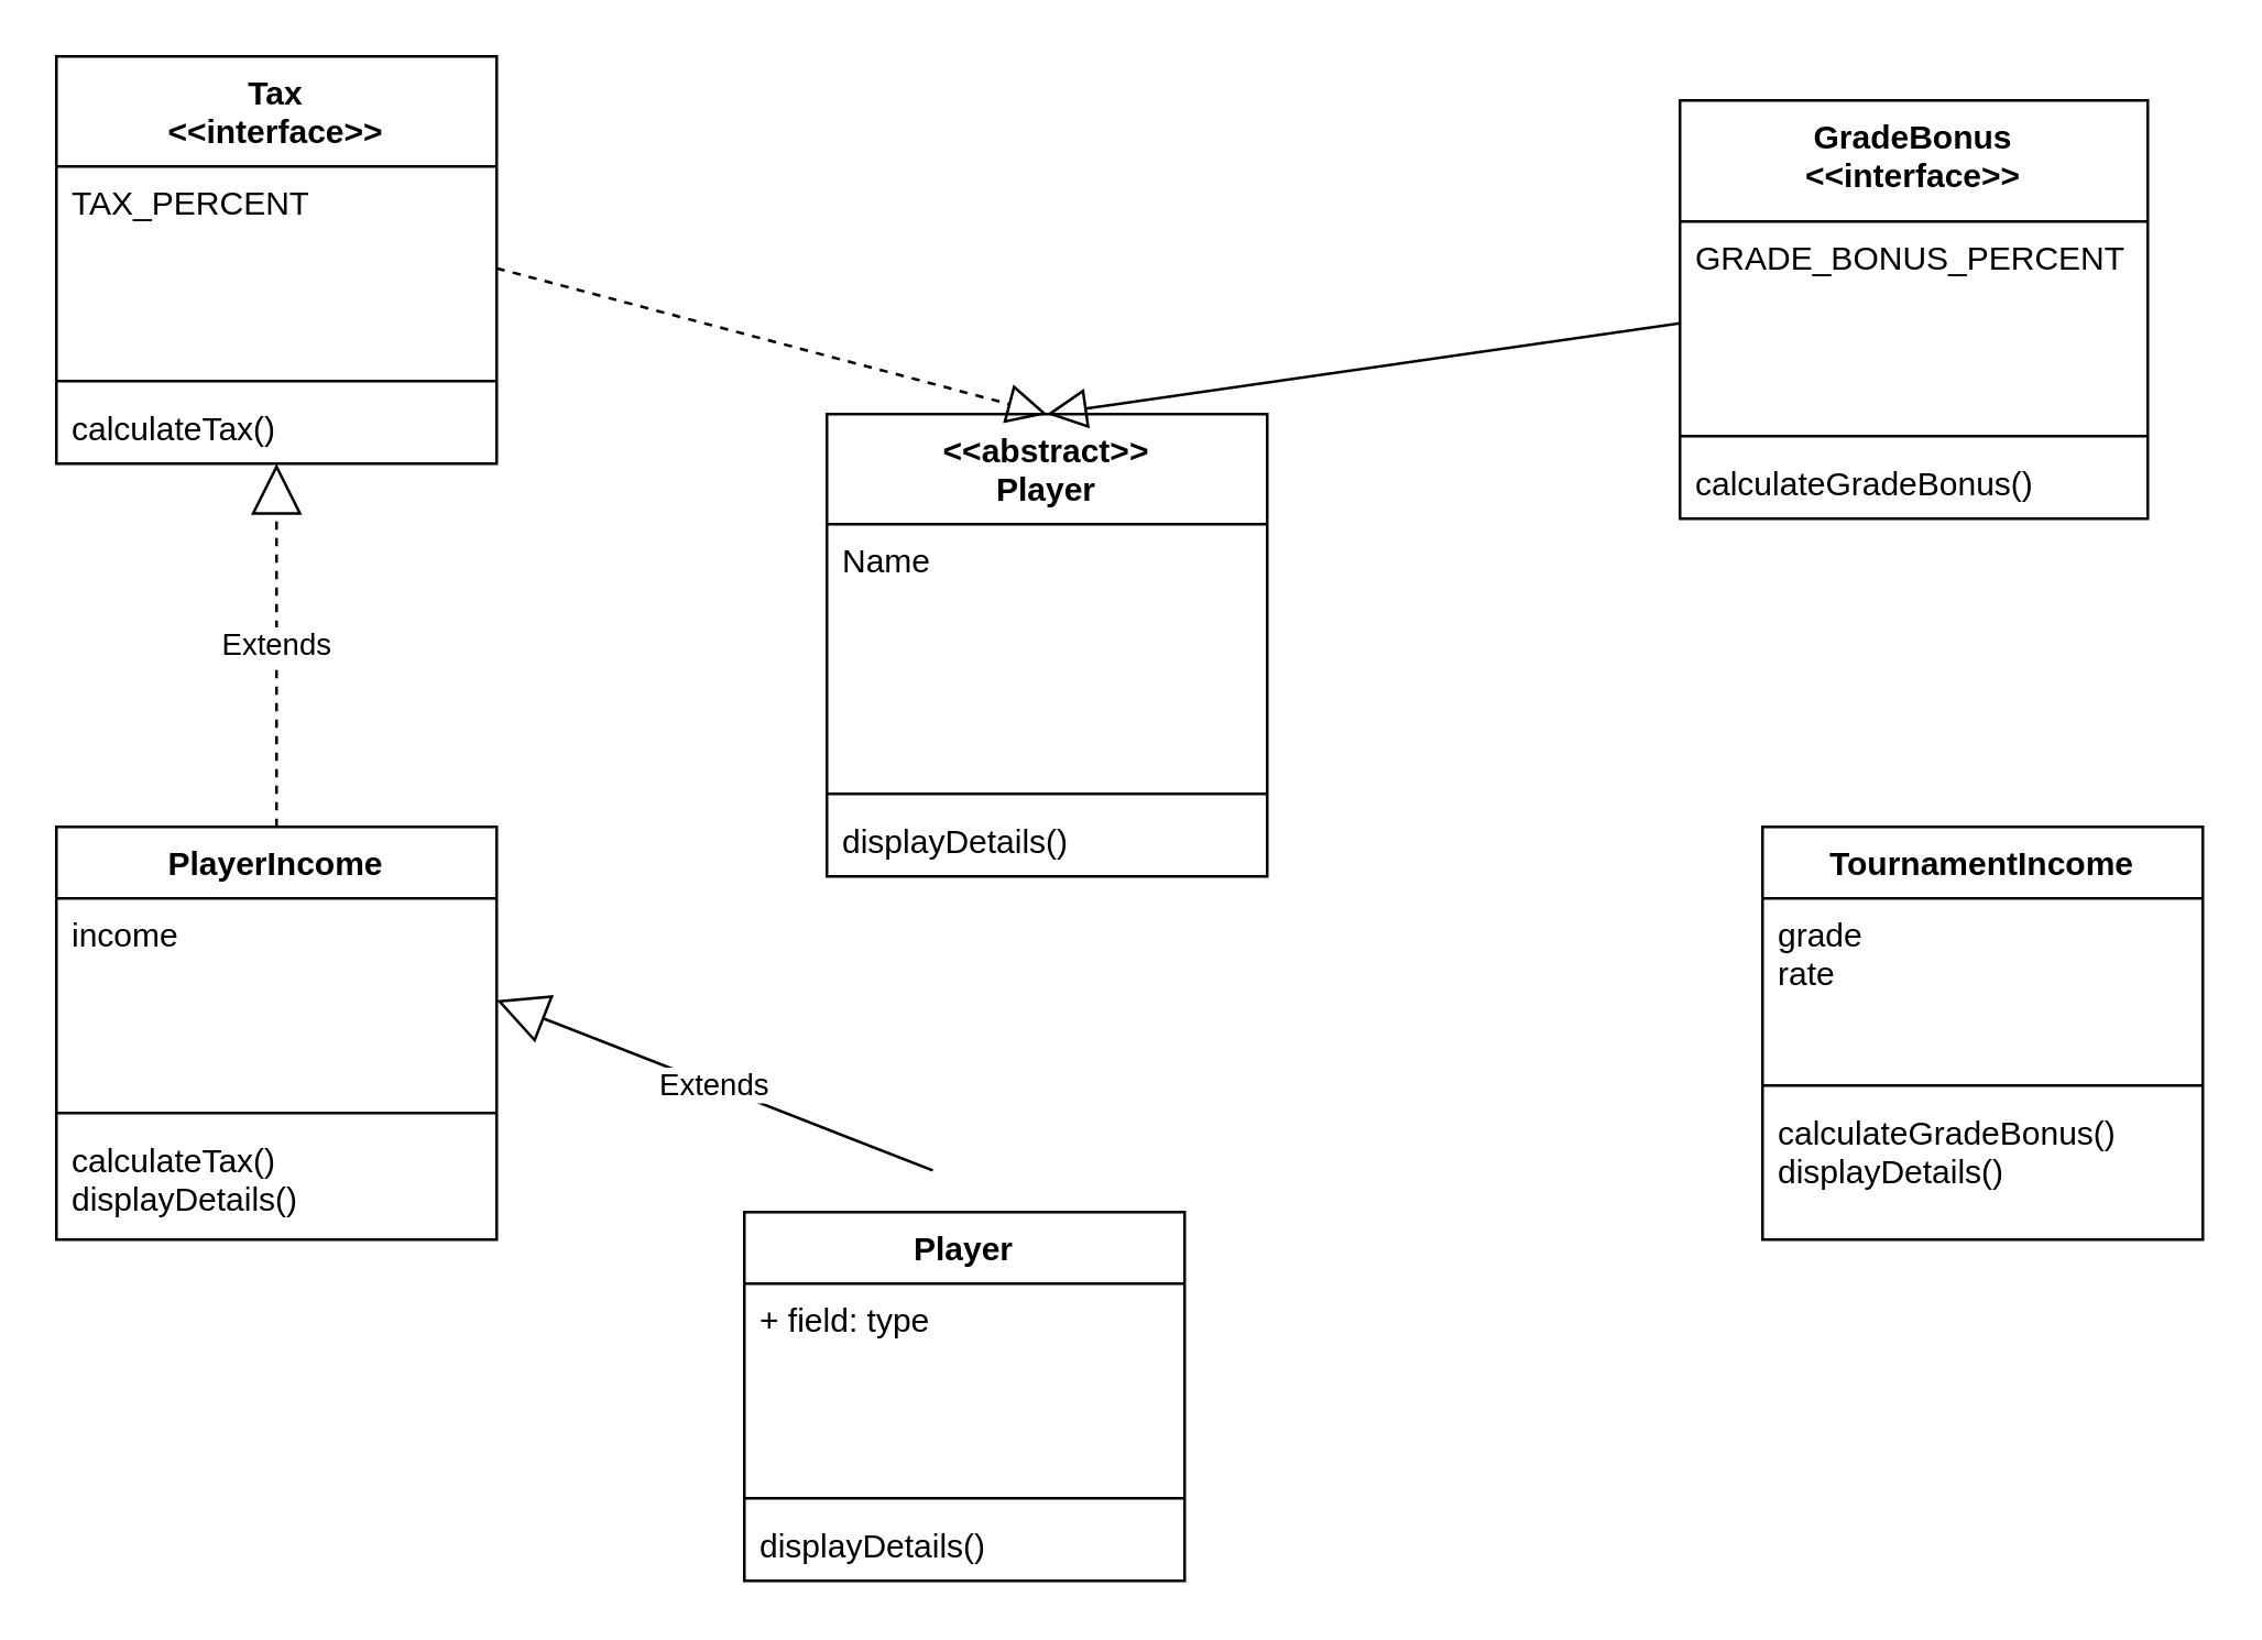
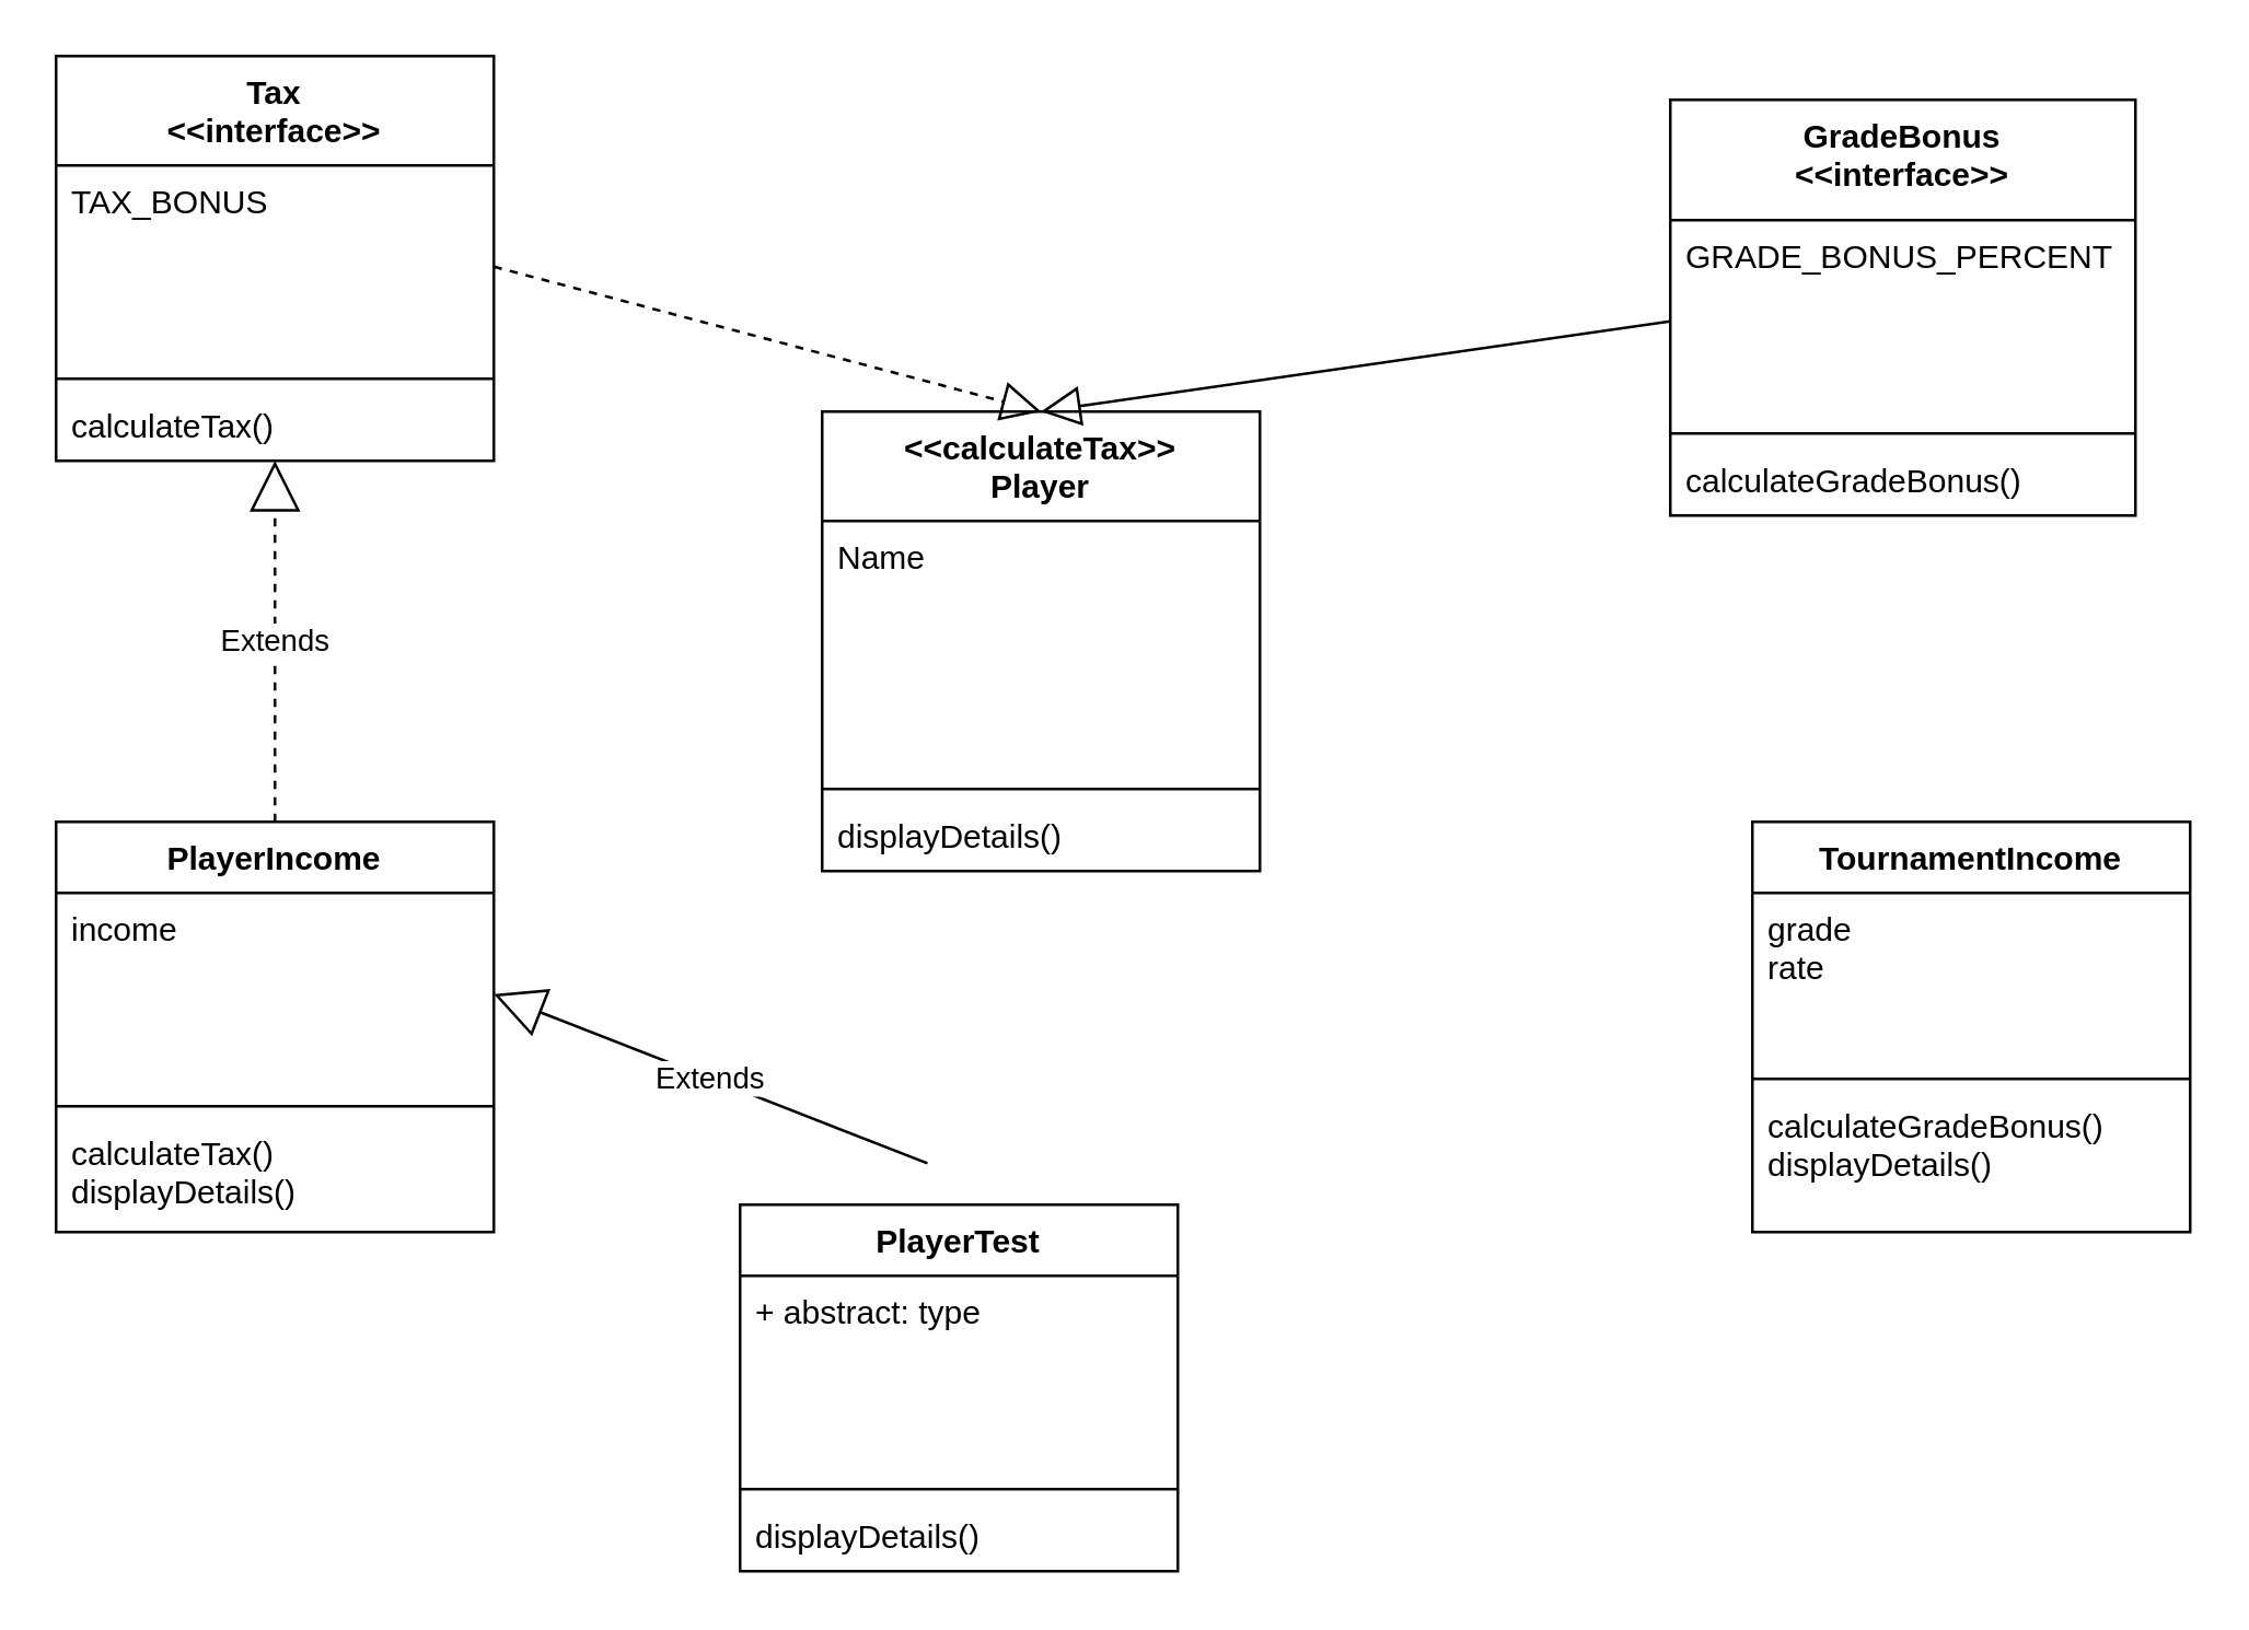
  <mxCell id="0" />
  <mxCell id="1" parent="0" />
  <mxCell id="2" value="&lt;div&gt;&lt;span style=&quot;background-color: initial;&quot;&gt;Tax&lt;/span&gt;&lt;br&gt;&lt;/div&gt;&lt;div&gt;&amp;lt;&amp;lt;interface&amp;gt;&amp;gt;&lt;span style=&quot;background-color: initial;&quot;&gt;&lt;br&gt;&lt;/span&gt;&lt;/div&gt;" style="swimlane;fontStyle=1;align=center;verticalAlign=top;childLayout=stackLayout;horizontal=1;startSize=40;horizontalStack=0;resizeParent=1;resizeParentMax=0;resizeLast=0;collapsible=1;marginBottom=0;whiteSpace=wrap;html=1;" parent="1" vertex="1"><mxGeometry x="20" y="20" width="160" height="148" as="geometry"><mxRectangle x="135" y="-150" width="80" height="40" as="alternateBounds" /></mxGeometry></mxCell>
- <mxCell id="3" value="TAX_PERCENT" style="text;strokeColor=none;fillColor=none;align=left;verticalAlign=top;spacingLeft=4;spacingRight=4;overflow=hidden;rotatable=0;points=[[0,0.5],[1,0.5]];portConstraint=eastwest;whiteSpace=wrap;html=1;" parent="2" vertex="1"><mxGeometry y="40" width="160" height="74" as="geometry" /></mxCell>
+ <mxCell id="3" value="TAX_BONUS" style="text;strokeColor=none;fillColor=none;align=left;verticalAlign=top;spacingLeft=4;spacingRight=4;overflow=hidden;rotatable=0;points=[[0,0.5],[1,0.5]];portConstraint=eastwest;whiteSpace=wrap;html=1;" parent="2" vertex="1"><mxGeometry y="40" width="160" height="74" as="geometry" /></mxCell>
  <mxCell id="4" value="" style="line;strokeWidth=1;fillColor=none;align=left;verticalAlign=middle;spacingTop=-1;spacingLeft=3;spacingRight=3;rotatable=0;labelPosition=right;points=[];portConstraint=eastwest;strokeColor=inherit;" parent="2" vertex="1"><mxGeometry y="114" width="160" height="8" as="geometry" /></mxCell>
  <mxCell id="5" value="calculateTax()" style="text;strokeColor=none;fillColor=none;align=left;verticalAlign=top;spacingLeft=4;spacingRight=4;overflow=hidden;rotatable=0;points=[[0,0.5],[1,0.5]];portConstraint=eastwest;whiteSpace=wrap;html=1;" parent="2" vertex="1"><mxGeometry y="122" width="160" height="26" as="geometry" /></mxCell>
  <mxCell id="6" value="PlayerIncome" style="swimlane;fontStyle=1;align=center;verticalAlign=top;childLayout=stackLayout;horizontal=1;startSize=26;horizontalStack=0;resizeParent=1;resizeParentMax=0;resizeLast=0;collapsible=1;marginBottom=0;whiteSpace=wrap;html=1;" parent="1" vertex="1"><mxGeometry x="20" y="300" width="160" height="150" as="geometry"><mxRectangle x="90" y="110" width="110" height="30" as="alternateBounds" /></mxGeometry></mxCell>
  <mxCell id="7" value="income" style="text;strokeColor=none;fillColor=none;align=left;verticalAlign=top;spacingLeft=4;spacingRight=4;overflow=hidden;rotatable=0;points=[[0,0.5],[1,0.5]];portConstraint=eastwest;whiteSpace=wrap;html=1;" parent="6" vertex="1"><mxGeometry y="26" width="160" height="74" as="geometry" /></mxCell>
  <mxCell id="8" value="" style="line;strokeWidth=1;fillColor=none;align=left;verticalAlign=middle;spacingTop=-1;spacingLeft=3;spacingRight=3;rotatable=0;labelPosition=right;points=[];portConstraint=eastwest;strokeColor=inherit;" parent="6" vertex="1"><mxGeometry y="100" width="160" height="8" as="geometry" /></mxCell>
  <mxCell id="9" value="calculateTax()&lt;div&gt;displayDetails()&lt;br&gt;&lt;div&gt;&lt;br&gt;&lt;/div&gt;&lt;/div&gt;" style="text;strokeColor=none;fillColor=none;align=left;verticalAlign=top;spacingLeft=4;spacingRight=4;overflow=hidden;rotatable=0;points=[[0,0.5],[1,0.5]];portConstraint=eastwest;whiteSpace=wrap;html=1;" parent="6" vertex="1"><mxGeometry y="108" width="160" height="42" as="geometry" /></mxCell>
- <mxCell id="10" value="Player" style="swimlane;fontStyle=1;align=center;verticalAlign=top;childLayout=stackLayout;horizontal=1;startSize=26;horizontalStack=0;resizeParent=1;resizeParentMax=0;resizeLast=0;collapsible=1;marginBottom=0;whiteSpace=wrap;html=1;" parent="1" vertex="1"><mxGeometry x="270" y="440" width="160" height="134" as="geometry"><mxRectangle x="340" y="250" width="100" height="30" as="alternateBounds" /></mxGeometry></mxCell>
- <mxCell id="11" value="+ field: type" style="text;strokeColor=none;fillColor=none;align=left;verticalAlign=top;spacingLeft=4;spacingRight=4;overflow=hidden;rotatable=0;points=[[0,0.5],[1,0.5]];portConstraint=eastwest;whiteSpace=wrap;html=1;" parent="10" vertex="1"><mxGeometry y="26" width="160" height="74" as="geometry" /></mxCell>
+ <mxCell id="10" value="PlayerTest" style="swimlane;fontStyle=1;align=center;verticalAlign=top;childLayout=stackLayout;horizontal=1;startSize=26;horizontalStack=0;resizeParent=1;resizeParentMax=0;resizeLast=0;collapsible=1;marginBottom=0;whiteSpace=wrap;html=1;" parent="1" vertex="1"><mxGeometry x="270" y="440" width="160" height="134" as="geometry"><mxRectangle x="340" y="250" width="100" height="30" as="alternateBounds" /></mxGeometry></mxCell>
+ <mxCell id="11" value="+ abstract: type" style="text;strokeColor=none;fillColor=none;align=left;verticalAlign=top;spacingLeft=4;spacingRight=4;overflow=hidden;rotatable=0;points=[[0,0.5],[1,0.5]];portConstraint=eastwest;whiteSpace=wrap;html=1;" parent="10" vertex="1"><mxGeometry y="26" width="160" height="74" as="geometry" /></mxCell>
  <mxCell id="12" value="" style="line;strokeWidth=1;fillColor=none;align=left;verticalAlign=middle;spacingTop=-1;spacingLeft=3;spacingRight=3;rotatable=0;labelPosition=right;points=[];portConstraint=eastwest;strokeColor=inherit;" parent="10" vertex="1"><mxGeometry y="100" width="160" height="8" as="geometry" /></mxCell>
  <mxCell id="13" value="displayDetails()" style="text;strokeColor=none;fillColor=none;align=left;verticalAlign=top;spacingLeft=4;spacingRight=4;overflow=hidden;rotatable=0;points=[[0,0.5],[1,0.5]];portConstraint=eastwest;whiteSpace=wrap;html=1;" parent="10" vertex="1"><mxGeometry y="108" width="160" height="26" as="geometry" /></mxCell>
  <mxCell id="14" value="GradeBonus&lt;div&gt;&lt;div&gt;&amp;lt;&amp;lt;interface&amp;gt;&amp;gt;&lt;/div&gt;&lt;/div&gt;" style="swimlane;fontStyle=1;align=center;verticalAlign=top;childLayout=stackLayout;horizontal=1;startSize=44;horizontalStack=0;resizeParent=1;resizeParentMax=0;resizeLast=0;collapsible=1;marginBottom=0;whiteSpace=wrap;html=1;" parent="1" vertex="1"><mxGeometry x="610" y="36" width="170" height="152" as="geometry"><mxRectangle x="680" y="-154" width="110" height="44" as="alternateBounds" /></mxGeometry></mxCell>
  <mxCell id="15" value="GRADE_BONUS_PERCENT" style="text;strokeColor=none;fillColor=none;align=left;verticalAlign=top;spacingLeft=4;spacingRight=4;overflow=hidden;rotatable=0;points=[[0,0.5],[1,0.5]];portConstraint=eastwest;whiteSpace=wrap;html=1;" parent="14" vertex="1"><mxGeometry y="44" width="170" height="74" as="geometry" /></mxCell>
  <mxCell id="16" value="" style="line;strokeWidth=1;fillColor=none;align=left;verticalAlign=middle;spacingTop=-1;spacingLeft=3;spacingRight=3;rotatable=0;labelPosition=right;points=[];portConstraint=eastwest;strokeColor=inherit;" parent="14" vertex="1"><mxGeometry y="118" width="170" height="8" as="geometry" /></mxCell>
  <mxCell id="17" value="calculateGradeBonus()" style="text;strokeColor=none;fillColor=none;align=left;verticalAlign=top;spacingLeft=4;spacingRight=4;overflow=hidden;rotatable=0;points=[[0,0.5],[1,0.5]];portConstraint=eastwest;whiteSpace=wrap;html=1;" parent="14" vertex="1"><mxGeometry y="126" width="170" height="26" as="geometry" /></mxCell>
- <mxCell id="18" value="&lt;div&gt;&amp;lt;&amp;lt;abstract&amp;gt;&amp;gt;&lt;/div&gt;Player" style="swimlane;fontStyle=1;align=center;verticalAlign=top;childLayout=stackLayout;horizontal=1;startSize=40;horizontalStack=0;resizeParent=1;resizeParentMax=0;resizeLast=0;collapsible=1;marginBottom=0;whiteSpace=wrap;html=1;" parent="1" vertex="1"><mxGeometry x="300" y="150" width="160" height="168" as="geometry"><mxRectangle x="350" y="40" width="110" height="40" as="alternateBounds" /></mxGeometry></mxCell>
+ <mxCell id="18" value="&lt;div&gt;&amp;lt;&amp;lt;calculateTax&amp;gt;&amp;gt;&lt;/div&gt;Player" style="swimlane;fontStyle=1;align=center;verticalAlign=top;childLayout=stackLayout;horizontal=1;startSize=40;horizontalStack=0;resizeParent=1;resizeParentMax=0;resizeLast=0;collapsible=1;marginBottom=0;whiteSpace=wrap;html=1;" parent="1" vertex="1"><mxGeometry x="300" y="150" width="160" height="168" as="geometry"><mxRectangle x="350" y="40" width="110" height="40" as="alternateBounds" /></mxGeometry></mxCell>
  <mxCell id="19" value="Name" style="text;strokeColor=none;fillColor=none;align=left;verticalAlign=top;spacingLeft=4;spacingRight=4;overflow=hidden;rotatable=0;points=[[0,0.5],[1,0.5]];portConstraint=eastwest;whiteSpace=wrap;html=1;" parent="18" vertex="1"><mxGeometry y="40" width="160" height="94" as="geometry" /></mxCell>
  <mxCell id="20" value="" style="line;strokeWidth=1;fillColor=none;align=left;verticalAlign=middle;spacingTop=-1;spacingLeft=3;spacingRight=3;rotatable=0;labelPosition=right;points=[];portConstraint=eastwest;strokeColor=inherit;" parent="18" vertex="1"><mxGeometry y="134" width="160" height="8" as="geometry" /></mxCell>
  <mxCell id="21" value="displayDetails()" style="text;strokeColor=none;fillColor=none;align=left;verticalAlign=top;spacingLeft=4;spacingRight=4;overflow=hidden;rotatable=0;points=[[0,0.5],[1,0.5]];portConstraint=eastwest;whiteSpace=wrap;html=1;" parent="18" vertex="1"><mxGeometry y="142" width="160" height="26" as="geometry" /></mxCell>
  <mxCell id="22" value="TournamentIncome" style="swimlane;fontStyle=1;align=center;verticalAlign=top;childLayout=stackLayout;horizontal=1;startSize=26;horizontalStack=0;resizeParent=1;resizeParentMax=0;resizeLast=0;collapsible=1;marginBottom=0;whiteSpace=wrap;html=1;" parent="1" vertex="1"><mxGeometry x="640" y="300" width="160" height="150" as="geometry"><mxRectangle x="710" y="110" width="140" height="30" as="alternateBounds" /></mxGeometry></mxCell>
  <mxCell id="23" value="grade&lt;div&gt;rate&lt;br&gt;&lt;/div&gt;" style="text;strokeColor=none;fillColor=none;align=left;verticalAlign=top;spacingLeft=4;spacingRight=4;overflow=hidden;rotatable=0;points=[[0,0.5],[1,0.5]];portConstraint=eastwest;whiteSpace=wrap;html=1;" parent="22" vertex="1"><mxGeometry y="26" width="160" height="64" as="geometry" /></mxCell>
  <mxCell id="24" value="" style="line;strokeWidth=1;fillColor=none;align=left;verticalAlign=middle;spacingTop=-1;spacingLeft=3;spacingRight=3;rotatable=0;labelPosition=right;points=[];portConstraint=eastwest;strokeColor=inherit;" parent="22" vertex="1"><mxGeometry y="90" width="160" height="8" as="geometry" /></mxCell>
  <mxCell id="25" value="calculateGradeBonus()&lt;div&gt;displayDetails()&lt;br&gt;&lt;/div&gt;" style="text;strokeColor=none;fillColor=none;align=left;verticalAlign=top;spacingLeft=4;spacingRight=4;overflow=hidden;rotatable=0;points=[[0,0.5],[1,0.5]];portConstraint=eastwest;whiteSpace=wrap;html=1;" parent="22" vertex="1"><mxGeometry y="98" width="160" height="52" as="geometry" /></mxCell>
  <mxCell id="26" value="" style="endArrow=block;dashed=0;endFill=0;endSize=12;html=1;rounded=0;exitX=0;exitY=0.5;exitDx=0;exitDy=0;entryX=0.5;entryY=0;entryDx=0;entryDy=0;" edge="1" parent="1" source="15" target="18"><mxGeometry width="160" relative="1" as="geometry"><mxPoint x="430" y="110" as="sourcePoint" /><mxPoint x="590" y="110" as="targetPoint" /></mxGeometry></mxCell>
  <mxCell id="27" value="" style="endArrow=block;dashed=1;endFill=0;endSize=12;html=1;rounded=0;exitX=1;exitY=0.5;exitDx=0;exitDy=0;entryX=0.5;entryY=0;entryDx=0;entryDy=0;" edge="1" parent="1" source="3" target="18"><mxGeometry width="160" relative="1" as="geometry"><mxPoint x="430" y="110" as="sourcePoint" /><mxPoint x="335" y="230" as="targetPoint" /></mxGeometry></mxCell>
  <mxCell id="28" value="Extends" style="endArrow=block;endSize=16;endFill=0;html=1;rounded=0;exitX=0.5;exitY=0;exitDx=0;exitDy=0;entryX=0.5;entryY=1;entryDx=0;entryDy=0;dashed=1;" edge="1" parent="1" source="6" target="2"><mxGeometry width="160" relative="1" as="geometry"><mxPoint x="430" y="270" as="sourcePoint" /><mxPoint x="590" y="270" as="targetPoint" /></mxGeometry></mxCell>
  <mxCell id="29" value="Extends" style="endArrow=block;endSize=16;endFill=0;html=1;rounded=0;entryX=1;entryY=0.5;entryDx=0;entryDy=0;exitX=0.428;exitY=-0.113;exitDx=0;exitDy=0;exitPerimeter=0;" edge="1" parent="1" source="10" target="7"><mxGeometry width="160" relative="1" as="geometry"><mxPoint x="430" y="270" as="sourcePoint" /><mxPoint x="590" y="270" as="targetPoint" /></mxGeometry></mxCell>
